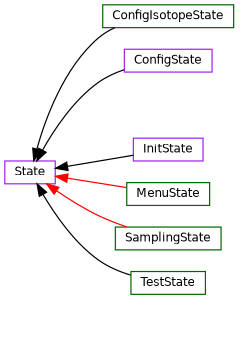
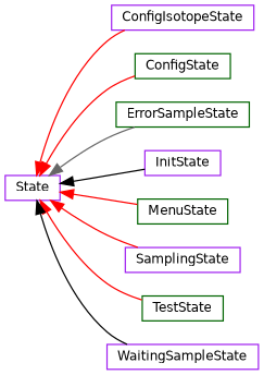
  digraph {
    rankdir=LR
    node [color=purple fillcolor=white fontname=Helvetica fontsize=10 shape=box style=filled]
    edge [color=red dir=back fontname=Helvetica fontsize=10 labelfontname=Helvetica labelfontsize=10 style=solid]
    n1 [height=0.2 label=State width=0.4]
-   n2 [color=darkgreen height=0.2 label=ConfigIsotopeState width=0.4]
-   n3 [height=0.2 label=ConfigState width=0.4]
+   n2 [height=0.2 label=ConfigIsotopeState width=0.4]
+   n3 [color=darkgreen height=0.2 label=ConfigState width=0.4]
+   n4 [color=darkgreen height=0.2 label=ErrorSampleState width=0.4]
    n5 [height=0.2 label=InitState width=0.4]
    n6 [color=darkgreen height=0.2 label=MenuState width=0.4]
-   n7 [color=darkgreen height=0.2 label=SamplingState width=0.4]
+   n7 [height=0.2 label=SamplingState width=0.4]
    n8 [color=darkgreen height=0.2 label=TestState width=0.4]
-   n1 -> n2 [color=black]
-   n1 -> n3 [color=black]
+   n9 [height=0.2 label=WaitingSampleState width=0.4]
+   n1 -> n2
+   n1 -> n3
+   n1 -> n4 [color=gray40]
    n1 -> n5 [color=black]
    n1 -> n6
    n1 -> n7
-   n1 -> n8 [color=black]
+   n1 -> n8
+   n1 -> n9 [color=black]
  }
